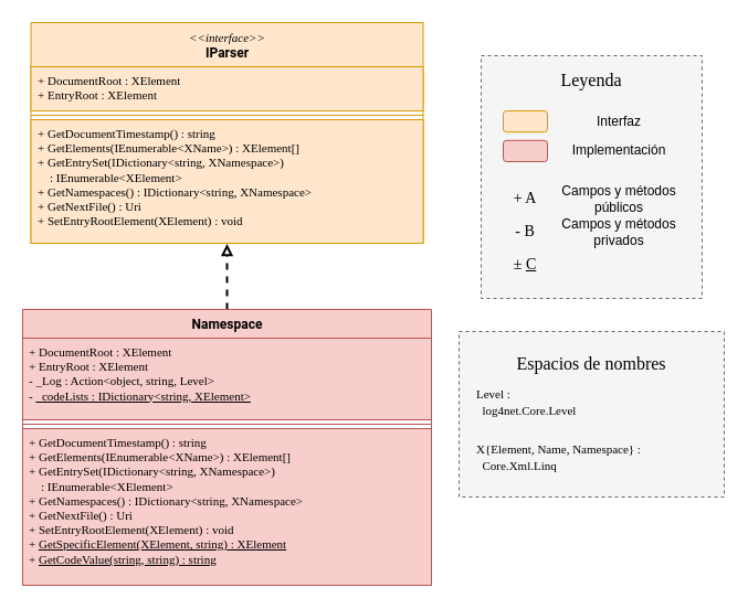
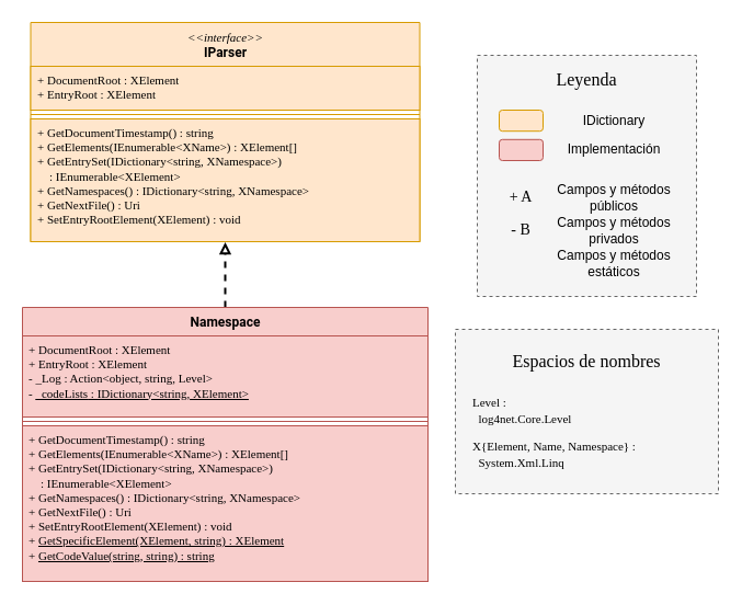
  <mxCell id="0" />
  <mxCell id="1" parent="0" />
  <mxCell id="2" value="" style="group" vertex="1" connectable="0" parent="1"><mxGeometry x="435" y="50" width="200" height="240" as="geometry" /></mxCell>
  <mxCell id="3" value="" style="rounded=0;whiteSpace=wrap;html=1;fontFamily=Roboto Slab;fontSource=https%3A%2F%2Ffonts.googleapis.com%2Fcss%3Ffamily%3DRoboto%2BSlab;fontSize=20;fillColor=#f5f5f5;strokeColor=#666666;fontColor=#333333;dashed=1;strokeWidth=1;glass=0;shadow=0;sketch=0;" vertex="1" parent="2"><mxGeometry width="200" height="220" as="geometry" /></mxCell>
  <mxCell id="4" value="&lt;font style=&quot;font-size: 16px&quot;&gt;Leyenda&lt;/font&gt;" style="text;html=1;strokeColor=none;fillColor=none;align=center;verticalAlign=middle;whiteSpace=wrap;rounded=0;shadow=0;glass=0;dashed=1;sketch=0;fontFamily=Roboto Slab;fontSource=https%3A%2F%2Ffonts.googleapis.com%2Fcss%3Ffamily%3DRoboto%2BSlab;fontSize=20;" vertex="1" parent="2"><mxGeometry x="80" y="10" width="40" height="19.2" as="geometry" /></mxCell>
  <mxCell id="5" value="" style="rounded=1;whiteSpace=wrap;html=1;strokeColor=#d79b00;fillColor=#ffe6cc;align=left;" vertex="1" parent="2"><mxGeometry x="20" y="50" width="40" height="19.2" as="geometry" /></mxCell>
- <mxCell id="6" value="Interfaz" style="text;html=1;strokeColor=none;fillColor=none;align=center;verticalAlign=middle;whiteSpace=wrap;rounded=0;shadow=0;glass=0;dashed=1;sketch=0;fontFamily=Helvetica;fontSize=12;" vertex="1" parent="2"><mxGeometry x="70" y="50" width="110" height="19.2" as="geometry" /></mxCell>
+ <mxCell id="6" value="IDictionary" style="text;html=1;strokeColor=none;fillColor=none;align=center;verticalAlign=middle;whiteSpace=wrap;rounded=0;shadow=0;glass=0;dashed=1;sketch=0;fontFamily=Helvetica;fontSize=12;" vertex="1" parent="2"><mxGeometry x="70" y="50" width="110" height="19.2" as="geometry" /></mxCell>
  <mxCell id="7" value="" style="rounded=1;whiteSpace=wrap;html=1;strokeColor=#b85450;fillColor=#f8cecc;align=left;" vertex="1" parent="2"><mxGeometry x="20" y="76.8" width="40" height="19.2" as="geometry" /></mxCell>
  <mxCell id="8" value="Implementación" style="text;html=1;strokeColor=none;fillColor=none;align=center;verticalAlign=middle;whiteSpace=wrap;rounded=0;shadow=0;glass=0;dashed=1;sketch=0;fontFamily=Helvetica;fontSize=12;" vertex="1" parent="2"><mxGeometry x="70" y="76.8" width="110" height="19.2" as="geometry" /></mxCell>
  <mxCell id="9" value="&lt;font face=&quot;Roboto Mono&quot; data-font-src=&quot;https://fonts.googleapis.com/css?family=Roboto+Mono&quot; style=&quot;font-size: 14px&quot;&gt;+ A&lt;/font&gt;" style="text;html=1;strokeColor=none;fillColor=none;align=center;verticalAlign=middle;whiteSpace=wrap;rounded=0;labelBackgroundColor=none;" vertex="1" parent="2"><mxGeometry x="20" y="120" width="40" height="20" as="geometry" /></mxCell>
  <mxCell id="10" value="Campos y métodos&lt;br&gt;públicos" style="text;html=1;strokeColor=none;fillColor=none;align=center;verticalAlign=middle;whiteSpace=wrap;rounded=0;shadow=0;glass=0;dashed=1;sketch=0;fontFamily=Helvetica;fontSize=12;" vertex="1" parent="2"><mxGeometry x="70" y="120.8" width="110" height="19.2" as="geometry" /></mxCell>
  <mxCell id="11" value="&lt;font face=&quot;Roboto Mono&quot; data-font-src=&quot;https://fonts.googleapis.com/css?family=Roboto+Mono&quot; style=&quot;font-size: 14px&quot;&gt;- B&lt;/font&gt;" style="text;html=1;strokeColor=none;fillColor=none;align=center;verticalAlign=middle;whiteSpace=wrap;rounded=0;labelBackgroundColor=none;" vertex="1" parent="2"><mxGeometry x="20" y="150" width="40" height="20" as="geometry" /></mxCell>
  <mxCell id="12" value="Campos y métodos&lt;br&gt;privados" style="text;html=1;strokeColor=none;fillColor=none;align=center;verticalAlign=middle;whiteSpace=wrap;rounded=0;shadow=0;glass=0;dashed=1;sketch=0;fontFamily=Helvetica;fontSize=12;" vertex="1" parent="2"><mxGeometry x="70" y="150" width="110" height="19.2" as="geometry" /></mxCell>
- <mxCell id="13" value="&lt;font face=&quot;Roboto Mono&quot; data-font-src=&quot;https://fonts.googleapis.com/css?family=Roboto+Mono&quot; style=&quot;font-size: 14px&quot;&gt;&lt;span class=&quot;aCOpRe&quot;&gt;±&lt;/span&gt;&amp;nbsp;&lt;u&gt;C&lt;/u&gt;&lt;/font&gt;" style="text;html=1;strokeColor=none;fillColor=none;align=center;verticalAlign=middle;whiteSpace=wrap;rounded=0;labelBackgroundColor=none;" vertex="1" parent="2"><mxGeometry x="20" y="180" width="40" height="20" as="geometry" /></mxCell>
+ <mxCell id="14" value="Campos y métodos&lt;br&gt;estáticos" style="text;html=1;strokeColor=none;fillColor=none;align=center;verticalAlign=middle;whiteSpace=wrap;rounded=0;shadow=0;glass=0;dashed=1;sketch=0;fontFamily=Helvetica;fontSize=12;" vertex="1" parent="2"><mxGeometry x="70" y="180.8" width="110" height="19.2" as="geometry" /></mxCell>
  <mxCell id="15" value="" style="group" vertex="1" connectable="0" parent="1"><mxGeometry x="415" y="300" width="240" height="180" as="geometry" /></mxCell>
  <mxCell id="16" value="" style="rounded=0;whiteSpace=wrap;html=1;fontFamily=Roboto Slab;fontSource=https%3A%2F%2Ffonts.googleapis.com%2Fcss%3Ffamily%3DRoboto%2BSlab;fontSize=20;fillColor=#f5f5f5;strokeColor=#666666;fontColor=#333333;dashed=1;strokeWidth=1;glass=0;shadow=0;sketch=0;" vertex="1" parent="15"><mxGeometry width="240" height="150" as="geometry" /></mxCell>
- <mxCell id="17" value="&lt;font face=&quot;Roboto Mono&quot; data-font-src=&quot;https://fonts.googleapis.com/css?family=Roboto+Mono&quot; style=&quot;font-size: 11px&quot;&gt;Level :&lt;br&gt;&amp;nbsp;&amp;nbsp;&lt;/font&gt;&lt;span style=&quot;font-family: &amp;#34;roboto mono&amp;#34; ; font-size: 11px&quot;&gt;log4net.Core.Level&lt;/span&gt;" style="text;html=1;strokeColor=none;fillColor=none;align=left;verticalAlign=middle;whiteSpace=wrap;rounded=0;labelBackgroundColor=none;" vertex="1" parent="15"><mxGeometry x="14.38" y="50" width="145.63" height="28.64" as="geometry" /></mxCell>
- <mxCell id="18" value="&lt;font face=&quot;Roboto Mono&quot; data-font-src=&quot;https://fonts.googleapis.com/css?family=Roboto+Mono&quot; style=&quot;font-size: 11px&quot;&gt;X{Element, Name, Namespace} :&lt;br&gt;&amp;nbsp; Core.Xml.Linq&lt;/font&gt;" style="text;html=1;strokeColor=none;fillColor=none;align=left;verticalAlign=middle;whiteSpace=wrap;rounded=0;labelBackgroundColor=none;" vertex="1" parent="15"><mxGeometry x="14.38" y="100" width="205.62" height="28.64" as="geometry" /></mxCell>
+ <mxCell id="17" value="&lt;font face=&quot;Roboto Mono&quot; data-font-src=&quot;https://fonts.googleapis.com/css?family=Roboto+Mono&quot; style=&quot;font-size: 11px&quot;&gt;Level :&lt;br&gt;&amp;nbsp;&amp;nbsp;&lt;/font&gt;&lt;span style=&quot;font-family: &amp;#34;roboto mono&amp;#34; ; font-size: 11px&quot;&gt;log4net.Core.Level&lt;/span&gt;" style="text;html=1;strokeColor=none;fillColor=none;align=left;verticalAlign=middle;whiteSpace=wrap;rounded=0;labelBackgroundColor=none;" vertex="1" parent="15"><mxGeometry x="14.38" y="60" width="145.63" height="28.64" as="geometry" /></mxCell>
+ <mxCell id="18" value="&lt;font face=&quot;Roboto Mono&quot; data-font-src=&quot;https://fonts.googleapis.com/css?family=Roboto+Mono&quot; style=&quot;font-size: 11px&quot;&gt;X{Element, Name, Namespace} :&lt;br&gt;&amp;nbsp; System.Xml.Linq&lt;/font&gt;" style="text;html=1;strokeColor=none;fillColor=none;align=left;verticalAlign=middle;whiteSpace=wrap;rounded=0;labelBackgroundColor=none;" vertex="1" parent="15"><mxGeometry x="14.38" y="100" width="205.62" height="28.64" as="geometry" /></mxCell>
  <mxCell id="19" value="&lt;font style=&quot;font-size: 16px&quot;&gt;Espacios de nombres&lt;/font&gt;" style="text;html=1;strokeColor=none;fillColor=none;align=center;verticalAlign=middle;whiteSpace=wrap;rounded=0;shadow=0;glass=0;dashed=1;sketch=0;fontFamily=Roboto Slab;fontSource=https%3A%2F%2Ffonts.googleapis.com%2Fcss%3Ffamily%3DRoboto%2BSlab;fontSize=20;" vertex="1" parent="15"><mxGeometry x="29.84" y="20" width="180.32" height="13.75" as="geometry" /></mxCell>
  <mxCell id="20" style="edgeStyle=orthogonalEdgeStyle;rounded=0;orthogonalLoop=1;jettySize=auto;html=1;exitX=0.5;exitY=0;exitDx=0;exitDy=0;entryX=0.5;entryY=1.004;entryDx=0;entryDy=0;entryPerimeter=0;endArrow=block;endFill=0;dashed=1;strokeWidth=2;" edge="1" parent="1" source="21" target="28"><mxGeometry relative="1" as="geometry" /></mxCell>
  <mxCell id="21" value="&lt;font face=&quot;Roboto&quot; data-font-src=&quot;https://fonts.googleapis.com/css?family=Roboto&quot;&gt;Namespace&lt;/font&gt;" style="swimlane;fontStyle=1;align=center;verticalAlign=top;childLayout=stackLayout;horizontal=1;startSize=26;horizontalStack=0;resizeParent=1;resizeParentMax=0;resizeLast=0;collapsible=1;marginBottom=0;rounded=0;strokeColor=#b85450;html=1;fillColor=#f8cecc;" vertex="1" parent="1"><mxGeometry x="20" y="280" width="370" height="250" as="geometry" /></mxCell>
  <mxCell id="22" value="+&amp;nbsp;&lt;font data-font-src=&quot;https://fonts.googleapis.com/css?family=Roboto&quot;&gt;DocumentRoot&lt;/font&gt;&amp;nbsp;:&amp;nbsp;&lt;font data-font-src=&quot;https://fonts.googleapis.com/css?family=Roboto+Mono&quot;&gt;XElement&lt;/font&gt;&lt;br&gt;&lt;font data-font-src=&quot;https://fonts.googleapis.com/css?family=Roboto+Slab&quot;&gt;+&lt;/font&gt;&amp;nbsp;EntryRoot :&amp;nbsp;&lt;font data-font-src=&quot;https://fonts.googleapis.com/css?family=Roboto+Mono&quot;&gt;XElement&lt;br&gt;- _Log : Action&amp;lt;object, string, Level&amp;gt;&lt;br&gt;-&amp;nbsp;&lt;u&gt;_codeLists&lt;/u&gt;&lt;u&gt;&amp;nbsp;: IDictionary&amp;lt;string, XElement&amp;gt;&lt;/u&gt;&lt;br&gt;&lt;/font&gt;" style="text;strokeColor=#b85450;fillColor=#f8cecc;align=left;verticalAlign=top;spacingLeft=4;spacingRight=4;overflow=hidden;rotatable=0;points=[[0,0.5],[1,0.5]];portConstraint=eastwest;fontFamily=Roboto Mono;fontSource=https%3A%2F%2Ffonts.googleapis.com%2Fcss%3Ffamily%3DRoboto%2BMono;fontSize=11;html=1;" vertex="1" parent="21"><mxGeometry y="26" width="370" height="74" as="geometry" /></mxCell>
  <mxCell id="23" value="" style="line;strokeWidth=1;fillColor=#f8cecc;align=left;verticalAlign=middle;spacingTop=-1;spacingLeft=3;spacingRight=3;rotatable=0;labelPosition=right;points=[];portConstraint=eastwest;strokeColor=#b85450;" vertex="1" parent="21"><mxGeometry y="100" width="370" height="8" as="geometry" /></mxCell>
  <mxCell id="24" value="+ GetDocumentTimestamp() : string&lt;br&gt;+ GetElements(IEnumerable&amp;lt;XName&amp;gt;) : XElement[]&lt;br&gt;+&amp;nbsp;GetEntrySet(IDictionary&amp;lt;string, XNamespace&amp;gt;)&lt;br&gt;&amp;nbsp; &amp;nbsp; :&amp;nbsp;IEnumerable&amp;lt;XElement&amp;gt;&lt;br&gt;+&amp;nbsp;GetNamespaces() : IDictionary&amp;lt;string, XNamespace&amp;gt;&lt;br&gt;+ GetNextFile() : Uri&lt;br&gt;+ SetEntryRootElement(XElement) : void&lt;br&gt;+ &lt;u&gt;GetSpecificElement(XElement, string) : XElement&lt;/u&gt;&lt;br&gt;+ &lt;u&gt;GetCodeValue(string, string) : string&lt;/u&gt;" style="text;strokeColor=#b85450;fillColor=#f8cecc;align=left;verticalAlign=top;spacingLeft=4;spacingRight=4;overflow=hidden;rotatable=0;points=[[0,0.5],[1,0.5]];portConstraint=eastwest;fontFamily=Roboto Mono;fontSource=https%3A%2F%2Ffonts.googleapis.com%2Fcss%3Ffamily%3DRoboto%2BMono;fontSize=11;html=1;" vertex="1" parent="21"><mxGeometry y="108" width="370" height="142" as="geometry" /></mxCell>
  <mxCell id="25" value="&lt;font data-font-src=&quot;https://fonts.googleapis.com/css?family=Roboto&quot;&gt;&lt;font face=&quot;Roboto Mono&quot; data-font-src=&quot;https://fonts.googleapis.com/css?family=Roboto+Mono&quot; style=&quot;font-size: 11px&quot;&gt;&lt;i style=&quot;font-weight: normal&quot;&gt;&amp;lt;&amp;lt;interface&amp;gt;&amp;gt;&lt;/i&gt;&lt;/font&gt;&lt;br&gt;&lt;font face=&quot;Roboto&quot;&gt;IParser&lt;/font&gt;&lt;/font&gt;" style="swimlane;fontStyle=1;align=center;verticalAlign=top;childLayout=stackLayout;horizontal=1;startSize=40;horizontalStack=0;resizeParent=1;resizeParentMax=0;resizeLast=0;collapsible=1;marginBottom=0;rounded=0;strokeColor=#d79b00;html=1;fillColor=#ffe6cc;" vertex="1" parent="1"><mxGeometry x="27.5" y="20" width="355" height="200" as="geometry" /></mxCell>
  <mxCell id="26" value="+&amp;nbsp;&lt;font data-font-src=&quot;https://fonts.googleapis.com/css?family=Roboto&quot;&gt;DocumentRoot&lt;/font&gt;&amp;nbsp;:&amp;nbsp;&lt;font data-font-src=&quot;https://fonts.googleapis.com/css?family=Roboto+Mono&quot;&gt;XElement&lt;/font&gt;&lt;br&gt;&lt;font data-font-src=&quot;https://fonts.googleapis.com/css?family=Roboto+Slab&quot;&gt;+&lt;/font&gt;&amp;nbsp;EntryRoot :&amp;nbsp;&lt;font data-font-src=&quot;https://fonts.googleapis.com/css?family=Roboto+Mono&quot;&gt;XElement&lt;br&gt;&lt;/font&gt;" style="text;strokeColor=#d79b00;fillColor=#ffe6cc;align=left;verticalAlign=top;spacingLeft=4;spacingRight=4;overflow=hidden;rotatable=0;points=[[0,0.5],[1,0.5]];portConstraint=eastwest;fontFamily=Roboto Mono;fontSource=https%3A%2F%2Ffonts.googleapis.com%2Fcss%3Ffamily%3DRoboto%2BMono;fontSize=11;html=1;" vertex="1" parent="25"><mxGeometry y="40" width="355" height="40" as="geometry" /></mxCell>
  <mxCell id="27" value="" style="line;strokeWidth=1;fillColor=#ffe6cc;align=left;verticalAlign=middle;spacingTop=-1;spacingLeft=3;spacingRight=3;rotatable=0;labelPosition=right;points=[];portConstraint=eastwest;strokeColor=#d79b00;" vertex="1" parent="25"><mxGeometry y="80" width="355" height="8" as="geometry" /></mxCell>
  <mxCell id="28" value="+ GetDocumentTimestamp() : string&lt;br&gt;+ GetElements(IEnumerable&amp;lt;XName&amp;gt;) : XElement[]&lt;br&gt;+&amp;nbsp;GetEntrySet(IDictionary&amp;lt;string, XNamespace&amp;gt;)&lt;br&gt;&amp;nbsp; &amp;nbsp; :&amp;nbsp;IEnumerable&amp;lt;XElement&amp;gt;&lt;br&gt;+&amp;nbsp;GetNamespaces() : IDictionary&amp;lt;string, XNamespace&amp;gt;&lt;br&gt;+ GetNextFile() : Uri&lt;br&gt;+ SetEntryRootElement(XElement) : void" style="text;strokeColor=#d79b00;fillColor=#ffe6cc;align=left;verticalAlign=top;spacingLeft=4;spacingRight=4;overflow=hidden;rotatable=0;points=[[0,0.5],[1,0.5]];portConstraint=eastwest;fontFamily=Roboto Mono;fontSource=https%3A%2F%2Ffonts.googleapis.com%2Fcss%3Ffamily%3DRoboto%2BMono;fontSize=11;html=1;" vertex="1" parent="25"><mxGeometry y="88" width="355" height="112" as="geometry" /></mxCell>
